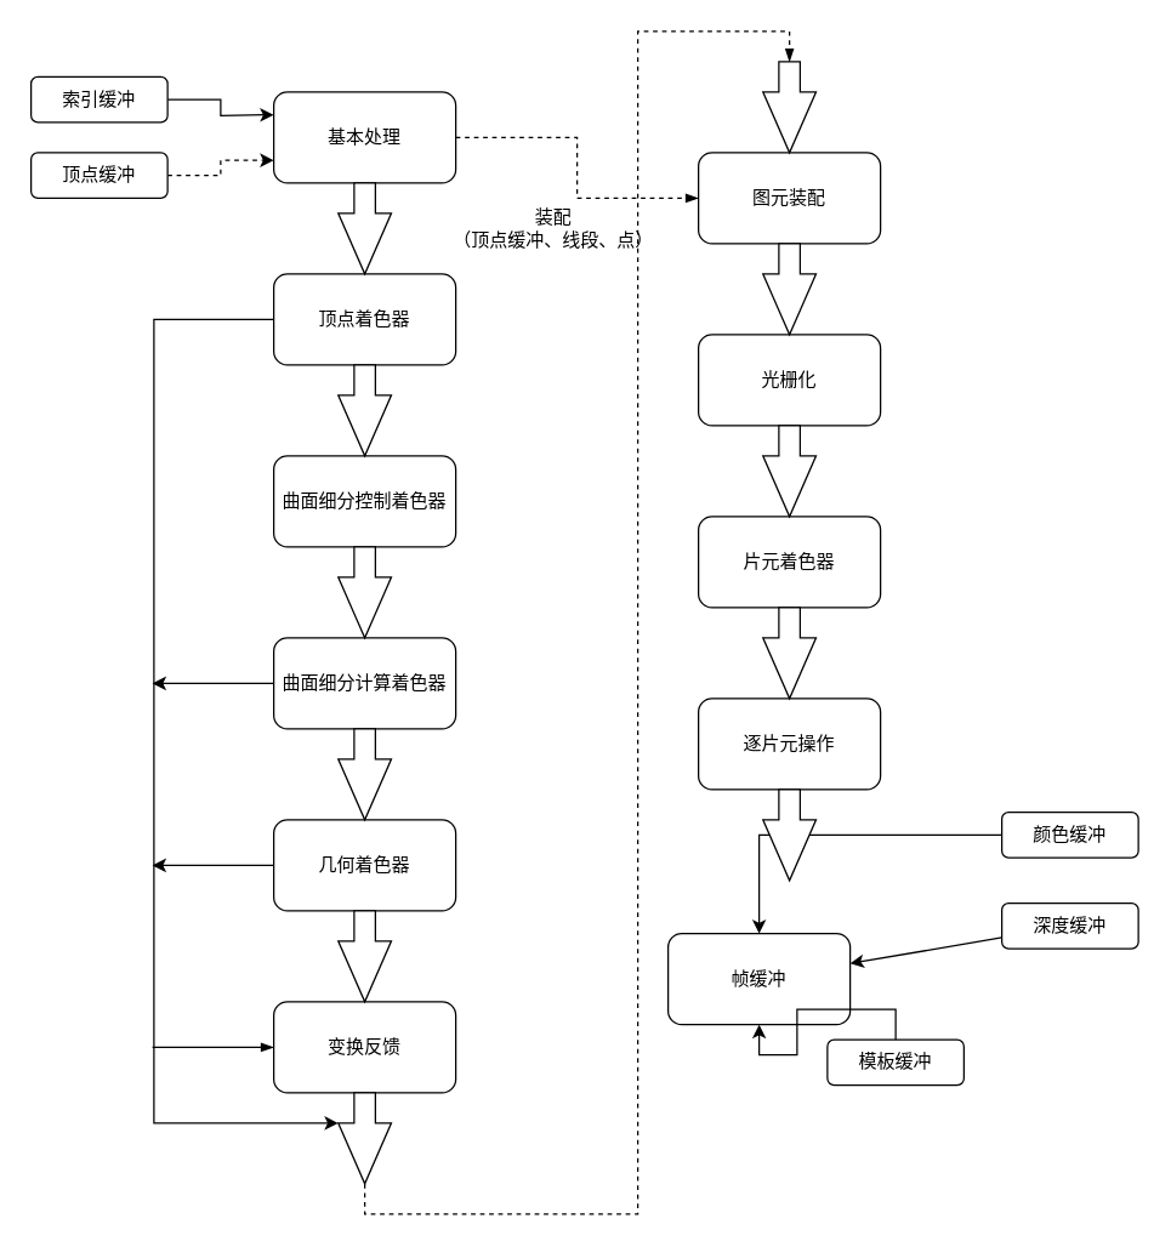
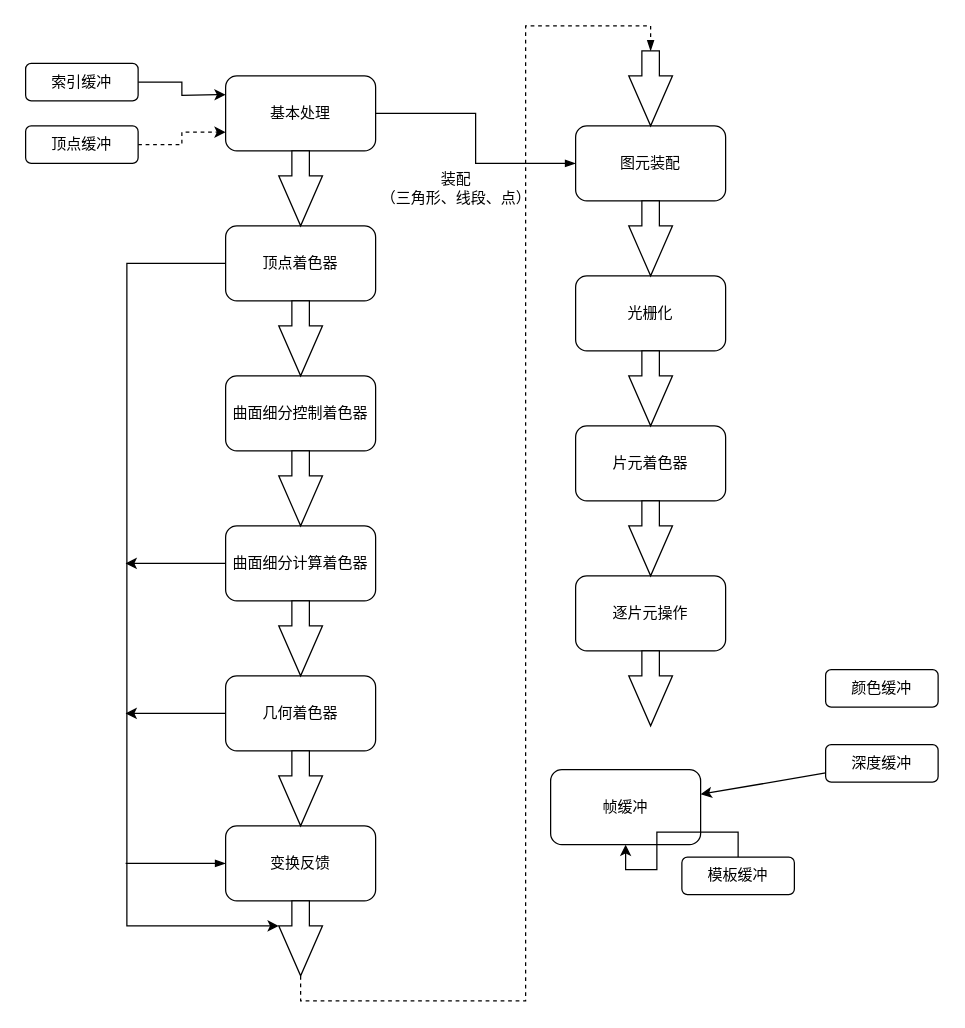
  <mxCell id="0" />
  <mxCell id="1" parent="0" />
- <mxCell id="2" style="edgeStyle=orthogonalEdgeStyle;rounded=0;orthogonalLoop=1;jettySize=auto;html=1;endArrow=blockThin;endFill=1;dashed=1;" parent="1" source="3" target="13" edge="1"><mxGeometry relative="1" as="geometry" /></mxCell>
+ <mxCell id="2" style="edgeStyle=orthogonalEdgeStyle;rounded=0;orthogonalLoop=1;jettySize=auto;html=1;endArrow=blockThin;endFill=1;" parent="1" source="3" target="13" edge="1"><mxGeometry relative="1" as="geometry" /></mxCell>
  <mxCell id="3" value="基本处理" style="rounded=1;whiteSpace=wrap;html=1;" parent="1" vertex="1"><mxGeometry x="180" y="60" width="120" height="60" as="geometry" /></mxCell>
  <mxCell id="4" style="edgeStyle=orthogonalEdgeStyle;rounded=0;orthogonalLoop=1;jettySize=auto;html=1;entryX=0;entryY=0;entryDx=20;entryDy=35;entryPerimeter=0;" parent="1" source="5" target="38" edge="1"><mxGeometry relative="1" as="geometry"><mxPoint x="100" y="760" as="targetPoint" /><Array as="points"><mxPoint x="101" y="210" /><mxPoint x="101" y="740" /></Array></mxGeometry></mxCell>
  <mxCell id="5" value="顶点着色器" style="rounded=1;whiteSpace=wrap;html=1;" parent="1" vertex="1"><mxGeometry x="180" y="180" width="120" height="60" as="geometry" /></mxCell>
  <mxCell id="6" value="曲面细分控制着色器" style="rounded=1;whiteSpace=wrap;html=1;" parent="1" vertex="1"><mxGeometry x="180" y="300" width="120" height="60" as="geometry" /></mxCell>
  <mxCell id="7" style="rounded=0;orthogonalLoop=1;jettySize=auto;html=1;" parent="1" source="8" edge="1"><mxGeometry relative="1" as="geometry"><mxPoint x="100" y="450" as="targetPoint" /></mxGeometry></mxCell>
  <mxCell id="8" value="曲面细分计算着色器" style="rounded=1;whiteSpace=wrap;html=1;" parent="1" vertex="1"><mxGeometry x="180" y="420" width="120" height="60" as="geometry" /></mxCell>
  <mxCell id="9" style="rounded=0;orthogonalLoop=1;jettySize=auto;html=1;" parent="1" source="10" edge="1"><mxGeometry relative="1" as="geometry"><mxPoint x="100" y="570" as="targetPoint" /></mxGeometry></mxCell>
  <mxCell id="10" value="几何着色器" style="rounded=1;whiteSpace=wrap;html=1;" parent="1" vertex="1"><mxGeometry x="180" y="540" width="120" height="60" as="geometry" /></mxCell>
  <mxCell id="11" style="rounded=0;orthogonalLoop=1;jettySize=auto;html=1;endArrow=none;endFill=0;startArrow=blockThin;startFill=1;" parent="1" source="12" edge="1"><mxGeometry relative="1" as="geometry"><mxPoint x="100" y="690" as="targetPoint" /></mxGeometry></mxCell>
  <mxCell id="12" value="变换反馈" style="rounded=1;whiteSpace=wrap;html=1;" parent="1" vertex="1"><mxGeometry x="180" y="660" width="120" height="60" as="geometry" /></mxCell>
  <mxCell id="13" value="图元装配" style="rounded=1;whiteSpace=wrap;html=1;" parent="1" vertex="1"><mxGeometry x="460" y="100" width="120" height="60" as="geometry" /></mxCell>
  <mxCell id="14" value="光栅化" style="rounded=1;whiteSpace=wrap;html=1;" parent="1" vertex="1"><mxGeometry x="460" y="220" width="120" height="60" as="geometry" /></mxCell>
  <mxCell id="15" value="片元着色器" style="rounded=1;whiteSpace=wrap;html=1;" parent="1" vertex="1"><mxGeometry x="460" y="340" width="120" height="60" as="geometry" /></mxCell>
  <mxCell id="16" value="逐片元操作" style="rounded=1;whiteSpace=wrap;html=1;" parent="1" vertex="1"><mxGeometry x="460" y="460" width="120" height="60" as="geometry" /></mxCell>
  <mxCell id="17" value="帧缓冲" style="rounded=1;whiteSpace=wrap;html=1;" parent="1" vertex="1"><mxGeometry x="440" y="615" width="120" height="60" as="geometry" /></mxCell>
  <mxCell id="18" style="rounded=0;orthogonalLoop=1;jettySize=auto;html=1;" parent="1" source="19" target="17" edge="1"><mxGeometry relative="1" as="geometry" /></mxCell>
  <mxCell id="19" value="深度缓冲" style="rounded=1;whiteSpace=wrap;html=1;" parent="1" vertex="1"><mxGeometry x="660" y="595" width="90" height="30" as="geometry" /></mxCell>
- <mxCell id="20" style="edgeStyle=orthogonalEdgeStyle;rounded=0;orthogonalLoop=1;jettySize=auto;html=1;" parent="1" source="21" target="17" edge="1"><mxGeometry relative="1" as="geometry" /></mxCell>
  <mxCell id="21" value="颜色缓冲" style="rounded=1;whiteSpace=wrap;html=1;" parent="1" vertex="1"><mxGeometry x="660" y="535" width="90" height="30" as="geometry" /></mxCell>
  <mxCell id="22" style="edgeStyle=orthogonalEdgeStyle;rounded=0;orthogonalLoop=1;jettySize=auto;html=1;" parent="1" source="23" target="17" edge="1"><mxGeometry relative="1" as="geometry" /></mxCell>
  <mxCell id="23" value="模板缓冲" style="rounded=1;whiteSpace=wrap;html=1;" parent="1" vertex="1"><mxGeometry x="545" y="685" width="90" height="30" as="geometry" /></mxCell>
  <mxCell id="24" style="edgeStyle=orthogonalEdgeStyle;rounded=0;orthogonalLoop=1;jettySize=auto;html=1;" parent="1" source="25" edge="1"><mxGeometry relative="1" as="geometry"><mxPoint x="180" y="75" as="targetPoint" /></mxGeometry></mxCell>
  <mxCell id="25" value="索引缓冲" style="rounded=1;whiteSpace=wrap;html=1;" parent="1" vertex="1"><mxGeometry y="50" width="90" height="30" as="geometry" x="20" /></mxCell>
  <mxCell id="26" style="edgeStyle=orthogonalEdgeStyle;rounded=0;orthogonalLoop=1;jettySize=auto;html=1;entryX=0;entryY=0.75;entryDx=0;entryDy=0;dashed=1;" parent="1" source="27" target="3" edge="1"><mxGeometry relative="1" as="geometry" /></mxCell>
  <mxCell id="27" value="顶点缓冲" style="rounded=1;whiteSpace=wrap;html=1;" parent="1" vertex="1"><mxGeometry y="100" width="90" height="30" as="geometry" x="20" /></mxCell>
  <mxCell id="28" value="" style="html=1;shadow=0;dashed=0;align=center;verticalAlign=middle;shape=mxgraph.arrows2.arrow;dy=0.6;dx=40;direction=south;notch=0;" parent="1" vertex="1"><mxGeometry x="222.5" y="120" width="35" height="60" as="geometry" /></mxCell>
  <mxCell id="29" value="" style="html=1;shadow=0;dashed=0;align=center;verticalAlign=middle;shape=mxgraph.arrows2.arrow;dy=0.6;dx=40;direction=south;notch=0;" parent="1" vertex="1"><mxGeometry x="222.5" y="240" width="35" height="60" as="geometry" /></mxCell>
  <mxCell id="30" value="" style="html=1;shadow=0;dashed=0;align=center;verticalAlign=middle;shape=mxgraph.arrows2.arrow;dy=0.6;dx=40;direction=south;notch=0;" parent="1" vertex="1"><mxGeometry x="222.5" y="360" width="35" height="60" as="geometry" /></mxCell>
  <mxCell id="31" value="" style="html=1;shadow=0;dashed=0;align=center;verticalAlign=middle;shape=mxgraph.arrows2.arrow;dy=0.6;dx=40;direction=south;notch=0;" parent="1" vertex="1"><mxGeometry x="222.5" y="480" width="35" height="60" as="geometry" /></mxCell>
  <mxCell id="32" value="" style="html=1;shadow=0;dashed=0;align=center;verticalAlign=middle;shape=mxgraph.arrows2.arrow;dy=0.6;dx=40;direction=south;notch=0;" parent="1" vertex="1"><mxGeometry x="222.5" y="600" width="35" height="60" as="geometry" /></mxCell>
  <mxCell id="33" value="" style="html=1;shadow=0;dashed=0;align=center;verticalAlign=middle;shape=mxgraph.arrows2.arrow;dy=0.6;dx=40;direction=south;notch=0;" parent="1" vertex="1"><mxGeometry x="502.5" y="160" width="35" height="60" as="geometry" /></mxCell>
  <mxCell id="34" value="" style="html=1;shadow=0;dashed=0;align=center;verticalAlign=middle;shape=mxgraph.arrows2.arrow;dy=0.6;dx=40;direction=south;notch=0;" parent="1" vertex="1"><mxGeometry x="502.5" y="280" width="35" height="60" as="geometry" /></mxCell>
  <mxCell id="35" value="" style="html=1;shadow=0;dashed=0;align=center;verticalAlign=middle;shape=mxgraph.arrows2.arrow;dy=0.6;dx=40;direction=south;notch=0;" parent="1" vertex="1"><mxGeometry x="502.5" y="400" width="35" height="60" as="geometry" /></mxCell>
  <mxCell id="36" value="" style="html=1;shadow=0;dashed=0;align=center;verticalAlign=middle;shape=mxgraph.arrows2.arrow;dy=0.6;dx=40;direction=south;notch=0;" parent="1" vertex="1"><mxGeometry x="502.5" y="520" width="35" height="60" as="geometry" /></mxCell>
  <mxCell id="37" style="edgeStyle=orthogonalEdgeStyle;rounded=0;orthogonalLoop=1;jettySize=auto;html=1;exitX=1;exitY=0.5;exitDx=0;exitDy=0;exitPerimeter=0;entryX=0;entryY=0.5;entryDx=0;entryDy=0;entryPerimeter=0;dashed=1;endArrow=blockThin;endFill=1;" parent="1" source="38" target="39" edge="1"><mxGeometry relative="1" as="geometry"><mxPoint x="420" y="20" as="targetPoint" /><Array as="points"><mxPoint x="240" y="800" /><mxPoint x="420" y="800" /><mxPoint x="420" y="20" /><mxPoint x="520" y="20" /></Array></mxGeometry></mxCell>
  <mxCell id="38" value="" style="html=1;shadow=0;dashed=0;align=center;verticalAlign=middle;shape=mxgraph.arrows2.arrow;dy=0.6;dx=40;direction=south;notch=0;" parent="1" vertex="1"><mxGeometry x="222.5" y="720" width="35" height="60" as="geometry" /></mxCell>
  <mxCell id="39" value="" style="html=1;shadow=0;dashed=0;align=center;verticalAlign=middle;shape=mxgraph.arrows2.arrow;dy=0.6;dx=40;direction=south;notch=0;" parent="1" vertex="1"><mxGeometry x="502.5" y="40" width="35" height="60" as="geometry" /></mxCell>
- <mxCell id="40" value="装配&lt;br&gt;（顶点缓冲、线段、点）" style="text;html=1;align=center;verticalAlign=middle;resizable=0;points=[];autosize=1;strokeColor=none;fillColor=none;" parent="1" vertex="1"><mxGeometry x="294" y="130" width="140" height="40" as="geometry" /></mxCell>
+ <mxCell id="40" value="装配&lt;br&gt;（三角形、线段、点）" style="text;html=1;align=center;verticalAlign=middle;resizable=0;points=[];autosize=1;strokeColor=none;fillColor=none;" parent="1" vertex="1"><mxGeometry x="294" y="130" width="140" height="40" as="geometry" /></mxCell>
